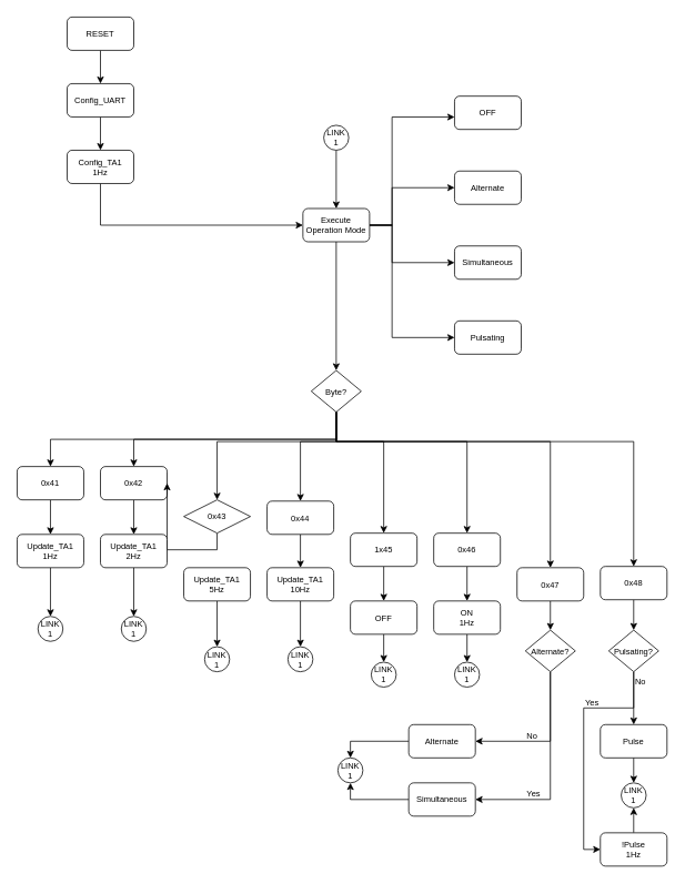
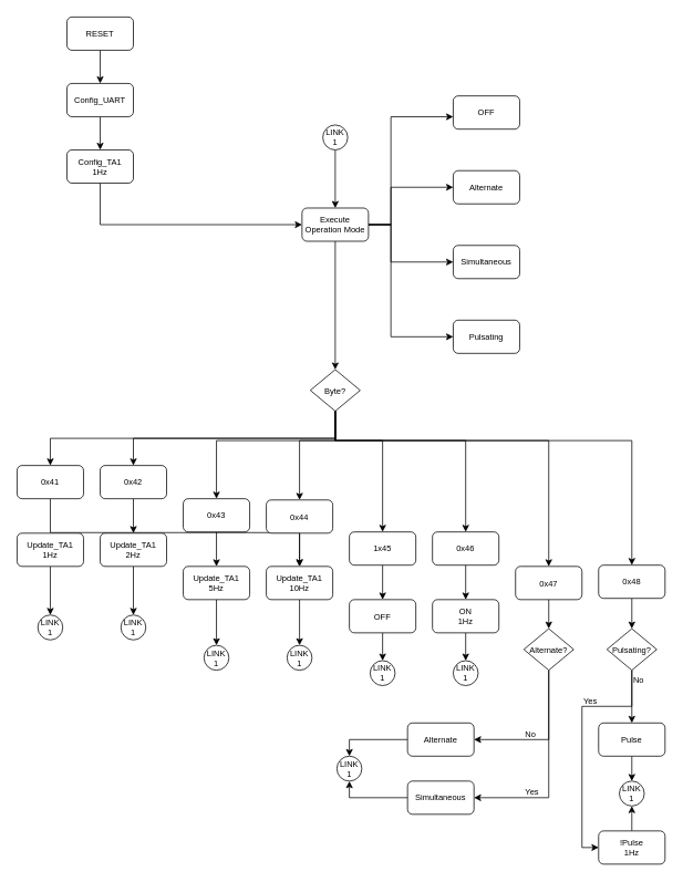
  <mxCell id="0" />
  <mxCell id="1" parent="0" />
  <mxCell id="2" style="edgeStyle=orthogonalEdgeStyle;rounded=0;orthogonalLoop=1;jettySize=auto;html=1;fontSize=10;" edge="1" parent="1" source="3" target="5"><mxGeometry relative="1" as="geometry" /></mxCell>
  <mxCell id="3" value="RESET" style="rounded=1;whiteSpace=wrap;html=1;fontSize=10;" vertex="1" parent="1"><mxGeometry x="80" y="20" width="80" height="40" as="geometry" /></mxCell>
  <mxCell id="4" style="edgeStyle=orthogonalEdgeStyle;rounded=0;orthogonalLoop=1;jettySize=auto;html=1;exitX=0.5;exitY=1;exitDx=0;exitDy=0;fontSize=10;" edge="1" parent="1" source="5" target="7"><mxGeometry relative="1" as="geometry" /></mxCell>
  <mxCell id="5" value="&lt;font style=&quot;font-size: 10px;&quot;&gt;Config_UART&lt;/font&gt;" style="rounded=1;whiteSpace=wrap;html=1;fontSize=10;" vertex="1" parent="1"><mxGeometry x="80" y="100" width="80" height="40" as="geometry" /></mxCell>
  <mxCell id="6" style="edgeStyle=orthogonalEdgeStyle;rounded=0;orthogonalLoop=1;jettySize=auto;html=1;exitX=0.5;exitY=1;exitDx=0;exitDy=0;fontSize=10;entryX=0;entryY=0.5;entryDx=0;entryDy=0;" edge="1" parent="1" source="7" target="13"><mxGeometry relative="1" as="geometry"><mxPoint x="120" y="280" as="targetPoint" /></mxGeometry></mxCell>
  <mxCell id="7" value="&lt;font style=&quot;font-size: 10px&quot;&gt;Config_TA1&lt;br&gt;1Hz&lt;br&gt;&lt;/font&gt;" style="rounded=1;whiteSpace=wrap;html=1;fontSize=10;" vertex="1" parent="1"><mxGeometry x="80" y="180" width="80" height="40" as="geometry" /></mxCell>
  <mxCell id="8" style="edgeStyle=orthogonalEdgeStyle;rounded=0;orthogonalLoop=1;jettySize=auto;html=1;exitX=1;exitY=0.5;exitDx=0;exitDy=0;fontSize=10;entryX=0;entryY=0.628;entryDx=0;entryDy=0;entryPerimeter=0;" edge="1" parent="1" source="13" target="52"><mxGeometry relative="1" as="geometry"><mxPoint x="470" y="140" as="targetPoint" /><Array as="points"><mxPoint x="470" y="270" /><mxPoint x="470" y="140" /></Array></mxGeometry></mxCell>
  <mxCell id="9" style="edgeStyle=orthogonalEdgeStyle;rounded=0;orthogonalLoop=1;jettySize=auto;html=1;exitX=1;exitY=0.5;exitDx=0;exitDy=0;fontSize=10;entryX=0;entryY=0.5;entryDx=0;entryDy=0;" edge="1" parent="1" source="13" target="14"><mxGeometry relative="1" as="geometry"><mxPoint x="470" y="220" as="targetPoint" /><Array as="points"><mxPoint x="470" y="270" /><mxPoint x="470" y="225" /></Array></mxGeometry></mxCell>
  <mxCell id="10" style="edgeStyle=orthogonalEdgeStyle;rounded=0;orthogonalLoop=1;jettySize=auto;html=1;exitX=1;exitY=0.5;exitDx=0;exitDy=0;fontSize=10;entryX=0;entryY=0.5;entryDx=0;entryDy=0;" edge="1" parent="1" source="13" target="15"><mxGeometry relative="1" as="geometry"><mxPoint x="470" y="330" as="targetPoint" /><Array as="points"><mxPoint x="470" y="270" /><mxPoint x="470" y="315" /></Array></mxGeometry></mxCell>
  <mxCell id="11" style="edgeStyle=orthogonalEdgeStyle;rounded=0;orthogonalLoop=1;jettySize=auto;html=1;exitX=1;exitY=0.5;exitDx=0;exitDy=0;fontSize=10;entryX=0;entryY=0.5;entryDx=0;entryDy=0;" edge="1" parent="1" source="13" target="16"><mxGeometry relative="1" as="geometry"><mxPoint x="470" y="410" as="targetPoint" /><Array as="points"><mxPoint x="470" y="270" /><mxPoint x="470" y="405" /></Array></mxGeometry></mxCell>
  <mxCell id="12" style="edgeStyle=orthogonalEdgeStyle;rounded=0;orthogonalLoop=1;jettySize=auto;html=1;exitX=0.5;exitY=1;exitDx=0;exitDy=0;fontSize=10;" edge="1" parent="1" source="13" target="25"><mxGeometry relative="1" as="geometry" /></mxCell>
  <mxCell id="13" value="Execute Operation Mode" style="rounded=1;whiteSpace=wrap;html=1;fontSize=10;" vertex="1" parent="1"><mxGeometry x="363" y="250" width="80" height="40" as="geometry" /></mxCell>
  <mxCell id="14" value="Alternate" style="rounded=1;whiteSpace=wrap;html=1;fontSize=10;" vertex="1" parent="1"><mxGeometry x="545" y="205" width="80" height="40" as="geometry" /></mxCell>
  <mxCell id="15" value="Simultaneous" style="rounded=1;whiteSpace=wrap;html=1;fontSize=10;" vertex="1" parent="1"><mxGeometry x="545" y="295" width="80" height="40" as="geometry" /></mxCell>
  <mxCell id="16" value="Pulsating" style="rounded=1;whiteSpace=wrap;html=1;fontSize=10;" vertex="1" parent="1"><mxGeometry x="545" y="385" width="80" height="40" as="geometry" /></mxCell>
  <mxCell id="17" style="edgeStyle=orthogonalEdgeStyle;rounded=0;orthogonalLoop=1;jettySize=auto;html=1;exitX=0.5;exitY=1;exitDx=0;exitDy=0;entryX=0.5;entryY=0;entryDx=0;entryDy=0;fontSize=10;" edge="1" parent="1" source="25" target="27"><mxGeometry relative="1" as="geometry" /></mxCell>
  <mxCell id="18" style="edgeStyle=orthogonalEdgeStyle;rounded=0;orthogonalLoop=1;jettySize=auto;html=1;exitX=0.5;exitY=1;exitDx=0;exitDy=0;entryX=0.5;entryY=0;entryDx=0;entryDy=0;fontSize=10;" edge="1" parent="1" source="25" target="33"><mxGeometry relative="1" as="geometry" /></mxCell>
  <mxCell id="19" style="edgeStyle=orthogonalEdgeStyle;rounded=0;orthogonalLoop=1;jettySize=auto;html=1;exitX=0.5;exitY=1;exitDx=0;exitDy=0;entryX=0.5;entryY=0;entryDx=0;entryDy=0;fontSize=10;" edge="1" parent="1" source="25" target="41"><mxGeometry relative="1" as="geometry"><Array as="points"><mxPoint x="403" y="530" /><mxPoint x="260" y="530" /></Array></mxGeometry></mxCell>
  <mxCell id="20" style="edgeStyle=orthogonalEdgeStyle;rounded=0;orthogonalLoop=1;jettySize=auto;html=1;exitX=0.5;exitY=1;exitDx=0;exitDy=0;entryX=0.5;entryY=0;entryDx=0;entryDy=0;fontSize=10;" edge="1" parent="1" source="25" target="39"><mxGeometry relative="1" as="geometry"><Array as="points"><mxPoint x="403" y="530" /><mxPoint x="360" y="530" /></Array></mxGeometry></mxCell>
  <mxCell id="21" style="edgeStyle=orthogonalEdgeStyle;rounded=0;orthogonalLoop=1;jettySize=auto;html=1;exitX=0.5;exitY=1;exitDx=0;exitDy=0;entryX=0.5;entryY=0;entryDx=0;entryDy=0;fontSize=10;" edge="1" parent="1" source="25" target="29"><mxGeometry relative="1" as="geometry"><Array as="points"><mxPoint x="403" y="530" /><mxPoint x="460" y="530" /></Array></mxGeometry></mxCell>
  <mxCell id="22" style="edgeStyle=orthogonalEdgeStyle;rounded=0;orthogonalLoop=1;jettySize=auto;html=1;exitX=0.5;exitY=1;exitDx=0;exitDy=0;entryX=0.5;entryY=0;entryDx=0;entryDy=0;fontSize=10;" edge="1" parent="1" source="25" target="35"><mxGeometry relative="1" as="geometry"><Array as="points"><mxPoint x="403" y="530" /><mxPoint x="560" y="530" /></Array></mxGeometry></mxCell>
  <mxCell id="23" style="edgeStyle=orthogonalEdgeStyle;rounded=0;orthogonalLoop=1;jettySize=auto;html=1;exitX=0.5;exitY=1;exitDx=0;exitDy=0;entryX=0.5;entryY=0;entryDx=0;entryDy=0;fontSize=10;" edge="1" parent="1" source="25" target="31"><mxGeometry relative="1" as="geometry"><Array as="points"><mxPoint x="403" y="530" /><mxPoint x="660" y="530" /></Array></mxGeometry></mxCell>
  <mxCell id="24" style="edgeStyle=orthogonalEdgeStyle;rounded=0;orthogonalLoop=1;jettySize=auto;html=1;exitX=0.5;exitY=1;exitDx=0;exitDy=0;entryX=0.5;entryY=0;entryDx=0;entryDy=0;fontSize=10;" edge="1" parent="1" source="25" target="37"><mxGeometry relative="1" as="geometry"><Array as="points"><mxPoint x="403" y="530" /><mxPoint x="760" y="530" /></Array></mxGeometry></mxCell>
  <mxCell id="25" value="Byte?" style="rhombus;whiteSpace=wrap;html=1;fontSize=10;" vertex="1" parent="1"><mxGeometry x="373" y="444.5" width="60" height="50" as="geometry" /></mxCell>
- <mxCell id="26" style="edgeStyle=orthogonalEdgeStyle;rounded=0;orthogonalLoop=1;jettySize=auto;html=1;exitX=0.5;exitY=1;exitDx=0;exitDy=0;entryX=0.5;entryY=0;entryDx=0;entryDy=0;fontSize=10;" edge="1" parent="1" source="27" target="43"><mxGeometry relative="1" as="geometry" /></mxCell>
+ <mxCell id="26" style="edgeStyle=orthogonalEdgeStyle;rounded=0;orthogonalLoop=1;jettySize=auto;html=1;exitX=0.5;exitY=1;exitDx=0;exitDy=0;fontSize=10;" edge="1" parent="1" source="27" target="49"><mxGeometry relative="1" as="geometry" /></mxCell>
  <mxCell id="27" value="0x41" style="rounded=1;whiteSpace=wrap;html=1;fontSize=10;" vertex="1" parent="1"><mxGeometry x="20" y="560" width="80" height="40" as="geometry" /></mxCell>
  <mxCell id="28" style="edgeStyle=orthogonalEdgeStyle;rounded=0;orthogonalLoop=1;jettySize=auto;html=1;exitX=0.5;exitY=1;exitDx=0;exitDy=0;entryX=0.5;entryY=0;entryDx=0;entryDy=0;fontSize=10;" edge="1" parent="1" source="29" target="51"><mxGeometry relative="1" as="geometry" /></mxCell>
  <mxCell id="29" value="&lt;span&gt;1x45&lt;/span&gt;" style="rounded=1;whiteSpace=wrap;html=1;fontSize=10;" vertex="1" parent="1"><mxGeometry x="420" y="640" width="80" height="40" as="geometry" /></mxCell>
  <mxCell id="30" style="edgeStyle=orthogonalEdgeStyle;rounded=0;orthogonalLoop=1;jettySize=auto;html=1;exitX=0.5;exitY=1;exitDx=0;exitDy=0;entryX=0.5;entryY=0;entryDx=0;entryDy=0;fontSize=10;" edge="1" parent="1" source="31" target="60"><mxGeometry relative="1" as="geometry" /></mxCell>
  <mxCell id="31" value="&lt;span&gt;0x47&lt;/span&gt;" style="rounded=1;whiteSpace=wrap;html=1;fontSize=10;" vertex="1" parent="1"><mxGeometry x="620" y="681.5" width="80" height="40" as="geometry" /></mxCell>
  <mxCell id="32" style="edgeStyle=orthogonalEdgeStyle;rounded=0;orthogonalLoop=1;jettySize=auto;html=1;exitX=0.5;exitY=1;exitDx=0;exitDy=0;entryX=0.5;entryY=0;entryDx=0;entryDy=0;fontSize=10;" edge="1" parent="1" source="33" target="45"><mxGeometry relative="1" as="geometry" /></mxCell>
  <mxCell id="33" value="&lt;span&gt;0x42&lt;/span&gt;" style="rounded=1;whiteSpace=wrap;html=1;fontSize=10;" vertex="1" parent="1"><mxGeometry x="120" y="560" width="80" height="40" as="geometry" /></mxCell>
  <mxCell id="34" style="edgeStyle=orthogonalEdgeStyle;rounded=0;orthogonalLoop=1;jettySize=auto;html=1;exitX=0.5;exitY=1;exitDx=0;exitDy=0;entryX=0.5;entryY=0;entryDx=0;entryDy=0;fontSize=10;" edge="1" parent="1" source="35" target="54"><mxGeometry relative="1" as="geometry" /></mxCell>
  <mxCell id="35" value="&lt;span&gt;0x46&lt;/span&gt;" style="rounded=1;whiteSpace=wrap;html=1;fontSize=10;" vertex="1" parent="1"><mxGeometry x="520" y="640" width="80" height="40" as="geometry" /></mxCell>
  <mxCell id="36" style="edgeStyle=orthogonalEdgeStyle;rounded=0;orthogonalLoop=1;jettySize=auto;html=1;exitX=0.5;exitY=1;exitDx=0;exitDy=0;entryX=0.5;entryY=0;entryDx=0;entryDy=0;fontSize=10;" edge="1" parent="1" source="37" target="57"><mxGeometry relative="1" as="geometry" /></mxCell>
  <mxCell id="37" value="&lt;span&gt;0x48&lt;/span&gt;" style="rounded=1;whiteSpace=wrap;html=1;fontSize=10;" vertex="1" parent="1"><mxGeometry x="720" y="680" width="80" height="40" as="geometry" /></mxCell>
  <mxCell id="38" style="edgeStyle=orthogonalEdgeStyle;rounded=0;orthogonalLoop=1;jettySize=auto;html=1;exitX=0.5;exitY=1;exitDx=0;exitDy=0;entryX=0.5;entryY=0;entryDx=0;entryDy=0;fontSize=10;" edge="1" parent="1" source="39" target="49"><mxGeometry relative="1" as="geometry" /></mxCell>
  <mxCell id="39" value="&lt;span&gt;0x44&lt;/span&gt;" style="rounded=1;whiteSpace=wrap;html=1;fontSize=10;" vertex="1" parent="1"><mxGeometry x="320" y="601.5" width="80" height="40" as="geometry" /></mxCell>
- <mxCell id="40" style="edgeStyle=orthogonalEdgeStyle;rounded=0;orthogonalLoop=1;jettySize=auto;html=1;exitX=0.5;exitY=1;exitDx=0;exitDy=0;fontSize=10;" edge="1" parent="1" source="41" target="33"><mxGeometry relative="1" as="geometry" /></mxCell>
- <mxCell id="41" value="&lt;span&gt;0x43&lt;/span&gt;" style="rhombus;whiteSpace=wrap;html=1;fontSize=10;" vertex="1" parent="1"><mxGeometry x="220" y="600" width="80" height="40" as="geometry" /></mxCell>
+ <mxCell id="40" style="edgeStyle=orthogonalEdgeStyle;rounded=0;orthogonalLoop=1;jettySize=auto;html=1;exitX=0.5;exitY=1;exitDx=0;exitDy=0;entryX=0.5;entryY=0;entryDx=0;entryDy=0;fontSize=10;" edge="1" parent="1" source="41" target="47"><mxGeometry relative="1" as="geometry" /></mxCell>
+ <mxCell id="41" value="&lt;span&gt;0x43&lt;/span&gt;" style="rounded=1;whiteSpace=wrap;html=1;fontSize=10;" vertex="1" parent="1"><mxGeometry x="220" y="600" width="80" height="40" as="geometry" /></mxCell>
  <mxCell id="42" style="edgeStyle=orthogonalEdgeStyle;rounded=0;orthogonalLoop=1;jettySize=auto;html=1;exitX=0.5;exitY=1;exitDx=0;exitDy=0;entryX=0.5;entryY=0;entryDx=0;entryDy=0;fontSize=10;" edge="1" parent="1" source="43" target="80"><mxGeometry relative="1" as="geometry" /></mxCell>
  <mxCell id="43" value="Update_TA1&lt;br&gt;1Hz&lt;br&gt;" style="rounded=1;whiteSpace=wrap;html=1;fontSize=10;" vertex="1" parent="1"><mxGeometry x="20" y="641.5" width="80" height="40" as="geometry" /></mxCell>
  <mxCell id="44" style="edgeStyle=orthogonalEdgeStyle;rounded=0;orthogonalLoop=1;jettySize=auto;html=1;exitX=0.5;exitY=1;exitDx=0;exitDy=0;entryX=0.5;entryY=0;entryDx=0;entryDy=0;fontSize=10;" edge="1" parent="1" source="45" target="79"><mxGeometry relative="1" as="geometry" /></mxCell>
  <mxCell id="45" value="Update_TA1&lt;br&gt;2Hz&lt;br&gt;" style="rounded=1;whiteSpace=wrap;html=1;fontSize=10;" vertex="1" parent="1"><mxGeometry x="120" y="641.5" width="80" height="40" as="geometry" /></mxCell>
  <mxCell id="46" style="edgeStyle=orthogonalEdgeStyle;rounded=0;orthogonalLoop=1;jettySize=auto;html=1;exitX=0.5;exitY=1;exitDx=0;exitDy=0;entryX=0.5;entryY=0;entryDx=0;entryDy=0;fontSize=10;" edge="1" parent="1" source="47" target="78"><mxGeometry relative="1" as="geometry" /></mxCell>
  <mxCell id="47" value="Update_TA1&lt;br&gt;5Hz&lt;br&gt;" style="rounded=1;whiteSpace=wrap;html=1;fontSize=10;" vertex="1" parent="1"><mxGeometry x="220" y="681.5" width="80" height="40" as="geometry" /></mxCell>
  <mxCell id="48" style="edgeStyle=orthogonalEdgeStyle;rounded=0;orthogonalLoop=1;jettySize=auto;html=1;exitX=0.5;exitY=1;exitDx=0;exitDy=0;entryX=0.5;entryY=0;entryDx=0;entryDy=0;fontSize=10;" edge="1" parent="1" source="49" target="77"><mxGeometry relative="1" as="geometry" /></mxCell>
  <mxCell id="49" value="Update_TA1&lt;br&gt;10Hz&lt;br&gt;" style="rounded=1;whiteSpace=wrap;html=1;fontSize=10;" vertex="1" parent="1"><mxGeometry x="320" y="681.5" width="80" height="40" as="geometry" /></mxCell>
  <mxCell id="50" style="edgeStyle=orthogonalEdgeStyle;rounded=0;orthogonalLoop=1;jettySize=auto;html=1;exitX=0.5;exitY=1;exitDx=0;exitDy=0;entryX=0.5;entryY=0;entryDx=0;entryDy=0;fontSize=10;" edge="1" parent="1" source="51" target="75"><mxGeometry relative="1" as="geometry" /></mxCell>
  <mxCell id="51" value="OFF&lt;br&gt;" style="rounded=1;whiteSpace=wrap;html=1;fontSize=10;" vertex="1" parent="1"><mxGeometry x="420" y="721.5" width="80" height="40" as="geometry" /></mxCell>
  <mxCell id="52" value="OFF&lt;br&gt;" style="rounded=1;whiteSpace=wrap;html=1;fontSize=10;" vertex="1" parent="1"><mxGeometry x="545" y="115" width="80" height="40" as="geometry" /></mxCell>
  <mxCell id="53" style="edgeStyle=orthogonalEdgeStyle;rounded=0;orthogonalLoop=1;jettySize=auto;html=1;exitX=0.5;exitY=1;exitDx=0;exitDy=0;entryX=0.5;entryY=0;entryDx=0;entryDy=0;fontSize=10;" edge="1" parent="1" source="54" target="76"><mxGeometry relative="1" as="geometry" /></mxCell>
  <mxCell id="54" value="&lt;font style=&quot;font-size: 10px&quot;&gt;ON&lt;br&gt;1Hz&lt;br&gt;&lt;/font&gt;" style="rounded=1;whiteSpace=wrap;html=1;fontSize=10;" vertex="1" parent="1"><mxGeometry x="520" y="721.5" width="80" height="40" as="geometry" /></mxCell>
  <mxCell id="55" style="edgeStyle=orthogonalEdgeStyle;rounded=0;orthogonalLoop=1;jettySize=auto;html=1;exitX=0.5;exitY=1;exitDx=0;exitDy=0;entryX=0.5;entryY=0;entryDx=0;entryDy=0;fontSize=10;" edge="1" parent="1" source="57" target="66"><mxGeometry relative="1" as="geometry" /></mxCell>
  <mxCell id="56" style="edgeStyle=orthogonalEdgeStyle;rounded=0;orthogonalLoop=1;jettySize=auto;html=1;exitX=0.5;exitY=1;exitDx=0;exitDy=0;fontSize=10;entryX=0;entryY=0.5;entryDx=0;entryDy=0;" edge="1" parent="1" source="57" target="68"><mxGeometry relative="1" as="geometry"><mxPoint x="700" y="960" as="targetPoint" /><Array as="points"><mxPoint x="760" y="850" /><mxPoint x="700" y="850" /><mxPoint x="700" y="1020" /></Array></mxGeometry></mxCell>
  <mxCell id="57" value="Pulsating?" style="rhombus;whiteSpace=wrap;html=1;fontSize=10;" vertex="1" parent="1"><mxGeometry x="730" y="756.5" width="60" height="50" as="geometry" /></mxCell>
  <mxCell id="58" style="edgeStyle=orthogonalEdgeStyle;rounded=0;orthogonalLoop=1;jettySize=auto;html=1;exitX=0.5;exitY=1;exitDx=0;exitDy=0;fontSize=10;entryX=1;entryY=0.5;entryDx=0;entryDy=0;" edge="1" parent="1" source="60" target="62"><mxGeometry relative="1" as="geometry"><mxPoint x="665" y="900" as="targetPoint" /><Array as="points"><mxPoint x="660" y="890" /></Array></mxGeometry></mxCell>
  <mxCell id="59" style="edgeStyle=orthogonalEdgeStyle;rounded=0;orthogonalLoop=1;jettySize=auto;html=1;fontSize=10;entryX=1;entryY=0.5;entryDx=0;entryDy=0;" edge="1" parent="1" source="60" target="64"><mxGeometry relative="1" as="geometry"><mxPoint x="650" y="960" as="targetPoint" /><Array as="points"><mxPoint x="660" y="960" /></Array></mxGeometry></mxCell>
  <mxCell id="60" value="Alternate?" style="rhombus;whiteSpace=wrap;html=1;fontSize=10;" vertex="1" parent="1"><mxGeometry x="630" y="756.5" width="60" height="50" as="geometry" /></mxCell>
  <mxCell id="61" style="edgeStyle=orthogonalEdgeStyle;rounded=0;orthogonalLoop=1;jettySize=auto;html=1;exitX=0;exitY=0.5;exitDx=0;exitDy=0;entryX=0.5;entryY=0;entryDx=0;entryDy=0;fontSize=10;" edge="1" parent="1" source="62" target="74"><mxGeometry relative="1" as="geometry" /></mxCell>
  <mxCell id="62" value="Alternate" style="rounded=1;whiteSpace=wrap;html=1;fontSize=10;" vertex="1" parent="1"><mxGeometry x="490" y="870" width="80" height="40" as="geometry" /></mxCell>
  <mxCell id="63" style="edgeStyle=orthogonalEdgeStyle;rounded=0;orthogonalLoop=1;jettySize=auto;html=1;exitX=0;exitY=0.5;exitDx=0;exitDy=0;entryX=0.5;entryY=1;entryDx=0;entryDy=0;fontSize=10;" edge="1" parent="1" source="64" target="74"><mxGeometry relative="1" as="geometry" /></mxCell>
  <mxCell id="64" value="Simultaneous" style="rounded=1;whiteSpace=wrap;html=1;fontSize=10;" vertex="1" parent="1"><mxGeometry x="490" y="940" width="80" height="40" as="geometry" /></mxCell>
  <mxCell id="65" style="edgeStyle=orthogonalEdgeStyle;rounded=0;orthogonalLoop=1;jettySize=auto;html=1;exitX=0.5;exitY=1;exitDx=0;exitDy=0;entryX=0.5;entryY=0;entryDx=0;entryDy=0;fontSize=10;" edge="1" parent="1" source="66" target="73"><mxGeometry relative="1" as="geometry" /></mxCell>
  <mxCell id="66" value="Pulse" style="rounded=1;whiteSpace=wrap;html=1;fontSize=10;" vertex="1" parent="1"><mxGeometry x="720" y="870" width="80" height="40" as="geometry" /></mxCell>
  <mxCell id="67" style="edgeStyle=orthogonalEdgeStyle;rounded=0;orthogonalLoop=1;jettySize=auto;html=1;exitX=0.5;exitY=0;exitDx=0;exitDy=0;entryX=0.5;entryY=1;entryDx=0;entryDy=0;fontSize=10;" edge="1" parent="1" source="68" target="73"><mxGeometry relative="1" as="geometry" /></mxCell>
  <mxCell id="68" value="!Pulse&lt;br&gt;1Hz&lt;br&gt;" style="rounded=1;whiteSpace=wrap;html=1;fontSize=10;" vertex="1" parent="1"><mxGeometry x="720" y="1000" width="80" height="40" as="geometry" /></mxCell>
  <mxCell id="69" value="Yes" style="text;html=1;resizable=0;points=[];autosize=1;align=left;verticalAlign=top;spacingTop=-4;fontSize=10;" vertex="1" parent="1"><mxGeometry x="630" y="945" width="30" height="10" as="geometry" /></mxCell>
  <mxCell id="70" value="No" style="text;html=1;resizable=0;points=[];autosize=1;align=left;verticalAlign=top;spacingTop=-4;fontSize=10;" vertex="1" parent="1"><mxGeometry x="630" y="875" width="30" height="10" as="geometry" /></mxCell>
  <mxCell id="71" value="No" style="text;html=1;resizable=0;points=[];autosize=1;align=left;verticalAlign=top;spacingTop=-4;fontSize=10;" vertex="1" parent="1"><mxGeometry x="760" y="810" width="30" height="10" as="geometry" /></mxCell>
  <mxCell id="72" value="Yes" style="text;html=1;resizable=0;points=[];autosize=1;align=left;verticalAlign=top;spacingTop=-4;fontSize=10;" vertex="1" parent="1"><mxGeometry x="700" y="835" width="30" height="10" as="geometry" /></mxCell>
  <mxCell id="73" value="LINK&lt;br&gt;1&lt;br&gt;" style="ellipse;whiteSpace=wrap;html=1;aspect=fixed;fontSize=10;" vertex="1" parent="1"><mxGeometry x="745" y="940" width="30" height="30" as="geometry" /></mxCell>
  <mxCell id="74" value="LINK&lt;br&gt;1&lt;br&gt;" style="ellipse;whiteSpace=wrap;html=1;aspect=fixed;fontSize=10;" vertex="1" parent="1"><mxGeometry x="405" y="910" width="30" height="30" as="geometry" /></mxCell>
  <mxCell id="75" value="LINK&lt;br&gt;1&lt;br&gt;" style="ellipse;whiteSpace=wrap;html=1;aspect=fixed;fontSize=10;" vertex="1" parent="1"><mxGeometry x="445" y="795" width="30" height="30" as="geometry" /></mxCell>
  <mxCell id="76" value="LINK&lt;br&gt;1&lt;br&gt;" style="ellipse;whiteSpace=wrap;html=1;aspect=fixed;fontSize=10;" vertex="1" parent="1"><mxGeometry x="545" y="795" width="30" height="30" as="geometry" /></mxCell>
  <mxCell id="77" value="LINK&lt;br&gt;1&lt;br&gt;" style="ellipse;whiteSpace=wrap;html=1;aspect=fixed;fontSize=10;" vertex="1" parent="1"><mxGeometry x="345" y="776.5" width="30" height="30" as="geometry" /></mxCell>
  <mxCell id="78" value="LINK&lt;br&gt;1&lt;br&gt;" style="ellipse;whiteSpace=wrap;html=1;aspect=fixed;fontSize=10;" vertex="1" parent="1"><mxGeometry x="245" y="776.5" width="30" height="30" as="geometry" /></mxCell>
  <mxCell id="79" value="LINK&lt;br&gt;1&lt;br&gt;" style="ellipse;whiteSpace=wrap;html=1;aspect=fixed;fontSize=10;" vertex="1" parent="1"><mxGeometry x="145" y="740" width="30" height="30" as="geometry" /></mxCell>
  <mxCell id="80" value="LINK&lt;br&gt;1&lt;br&gt;" style="ellipse;whiteSpace=wrap;html=1;aspect=fixed;fontSize=10;" vertex="1" parent="1"><mxGeometry x="45" y="740" width="30" height="30" as="geometry" /></mxCell>
  <mxCell id="81" style="edgeStyle=orthogonalEdgeStyle;rounded=0;orthogonalLoop=1;jettySize=auto;html=1;exitX=0.5;exitY=1;exitDx=0;exitDy=0;entryX=0.5;entryY=0;entryDx=0;entryDy=0;fontSize=10;" edge="1" parent="1" source="82" target="13"><mxGeometry relative="1" as="geometry" /></mxCell>
  <mxCell id="82" value="LINK&lt;br&gt;1&lt;br&gt;" style="ellipse;whiteSpace=wrap;html=1;aspect=fixed;fontSize=10;" vertex="1" parent="1"><mxGeometry x="388" y="150" width="30" height="30" as="geometry" /></mxCell>
